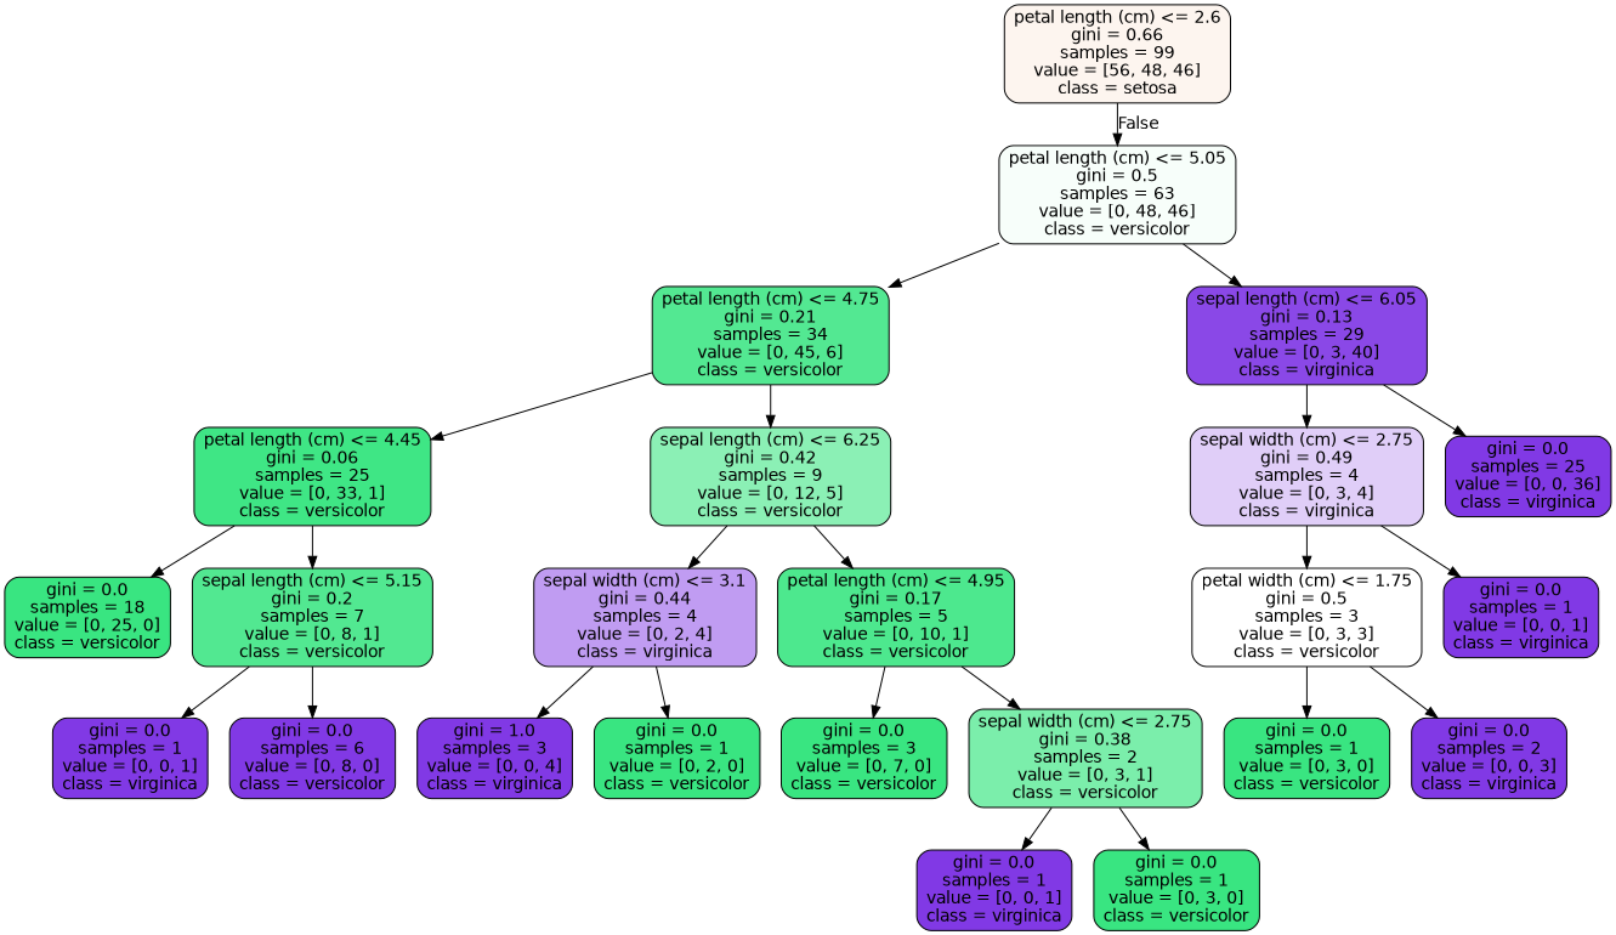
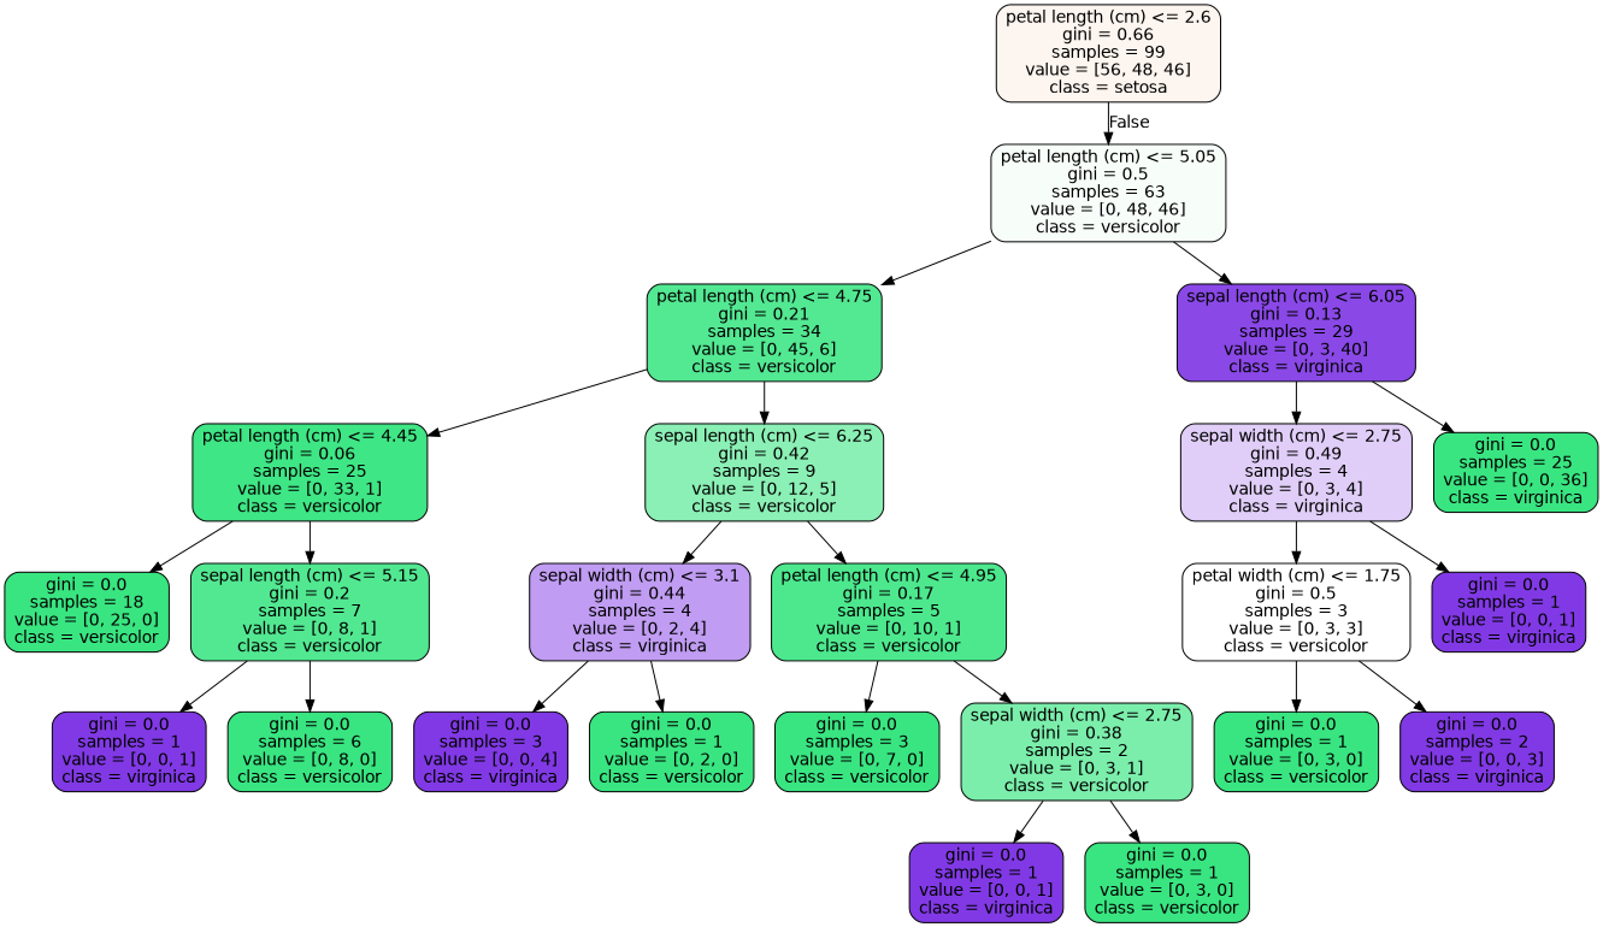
  digraph {
    node [color=black fillcolor="#8139e5" fontname=helvetica shape=box style="filled, rounded"]
    edge [fontname=helvetica]
    n1 [fillcolor="#fdf5ef" label="petal length (cm) <= 2.6\ngini = 0.66\nsamples = 99\nvalue = [56, 48, 46]\nclass = setosa"]
    n2 [fillcolor="#f7fefa" label="petal length (cm) <= 5.05\ngini = 0.5\nsamples = 63\nvalue = [0, 48, 46]\nclass = versicolor"]
    n3 [fillcolor="#53e892" label="petal length (cm) <= 4.75\ngini = 0.21\nsamples = 34\nvalue = [0, 45, 6]\nclass = versicolor"]
    n4 [fillcolor="#8a48e7" label="sepal length (cm) <= 6.05\ngini = 0.13\nsamples = 29\nvalue = [0, 3, 40]\nclass = virginica"]
    n5 [fillcolor="#3fe685" label="petal length (cm) <= 4.45\ngini = 0.06\nsamples = 25\nvalue = [0, 33, 1]\nclass = versicolor"]
    n6 [fillcolor="#8bf0b5" label="sepal length (cm) <= 6.25\ngini = 0.42\nsamples = 9\nvalue = [0, 12, 5]\nclass = versicolor"]
    n7 [fillcolor="#e0cef8" label="sepal width (cm) <= 2.75\ngini = 0.49\nsamples = 4\nvalue = [0, 3, 4]\nclass = virginica"]
-   n8 [label="gini = 0.0\nsamples = 25\nvalue = [0, 0, 36]\nclass = virginica"]
+   n8 [fillcolor="#39e581" label="gini = 0.0\nsamples = 25\nvalue = [0, 0, 36]\nclass = virginica"]
    n9 [fillcolor="#39e581" label="gini = 0.0\nsamples = 18\nvalue = [0, 25, 0]\nclass = versicolor"]
    n10 [fillcolor="#52e891" label="sepal length (cm) <= 5.15\ngini = 0.2\nsamples = 7\nvalue = [0, 8, 1]\nclass = versicolor"]
    n11 [fillcolor="#c09cf2" label="sepal width (cm) <= 3.1\ngini = 0.44\nsamples = 4\nvalue = [0, 2, 4]\nclass = virginica"]
    n12 [fillcolor="#4de88e" label="petal length (cm) <= 4.95\ngini = 0.17\nsamples = 5\nvalue = [0, 10, 1]\nclass = versicolor"]
    n13 [label="gini = 0.0\nsamples = 1\nvalue = [0, 0, 1]\nclass = virginica"]
-   n14 [label="gini = 0.0\nsamples = 6\nvalue = [0, 8, 0]\nclass = versicolor"]
-   n15 [label="gini = 1.0\nsamples = 3\nvalue = [0, 0, 4]\nclass = virginica"]
+   n14 [fillcolor="#39e581" label="gini = 0.0\nsamples = 6\nvalue = [0, 8, 0]\nclass = versicolor"]
+   n15 [label="gini = 0.0\nsamples = 3\nvalue = [0, 0, 4]\nclass = virginica"]
    n16 [fillcolor="#39e581" label="gini = 0.0\nsamples = 1\nvalue = [0, 2, 0]\nclass = versicolor"]
    n17 [fillcolor="#39e581" label="gini = 0.0\nsamples = 3\nvalue = [0, 7, 0]\nclass = versicolor"]
    n18 [fillcolor="#7beeab" label="sepal width (cm) <= 2.75\ngini = 0.38\nsamples = 2\nvalue = [0, 3, 1]\nclass = versicolor"]
    n19 [label="gini = 0.0\nsamples = 1\nvalue = [0, 0, 1]\nclass = virginica"]
    n20 [fillcolor="#39e581" label="gini = 0.0\nsamples = 1\nvalue = [0, 3, 0]\nclass = versicolor"]
    n21 [fillcolor="#ffffff" label="petal width (cm) <= 1.75\ngini = 0.5\nsamples = 3\nvalue = [0, 3, 3]\nclass = versicolor"]
    n22 [label="gini = 0.0\nsamples = 1\nvalue = [0, 0, 1]\nclass = virginica"]
    n23 [fillcolor="#39e581" label="gini = 0.0\nsamples = 1\nvalue = [0, 3, 0]\nclass = versicolor"]
    n24 [label="gini = 0.0\nsamples = 2\nvalue = [0, 0, 3]\nclass = virginica"]
    n1 -> n2 [headlabel=False labelangle=-45 labeldistance=2.5]
    n2 -> n3
    n2 -> n4
    n3 -> n5
    n3 -> n6
    n4 -> n7
    n4 -> n8
    n5 -> n9
    n5 -> n10
    n6 -> n11
    n6 -> n12
    n7 -> n21
    n7 -> n22
    n10 -> n13
    n10 -> n14
    n11 -> n15
    n11 -> n16
    n12 -> n17
    n12 -> n18
    n18 -> n19
    n18 -> n20
    n21 -> n23
    n21 -> n24
  }
